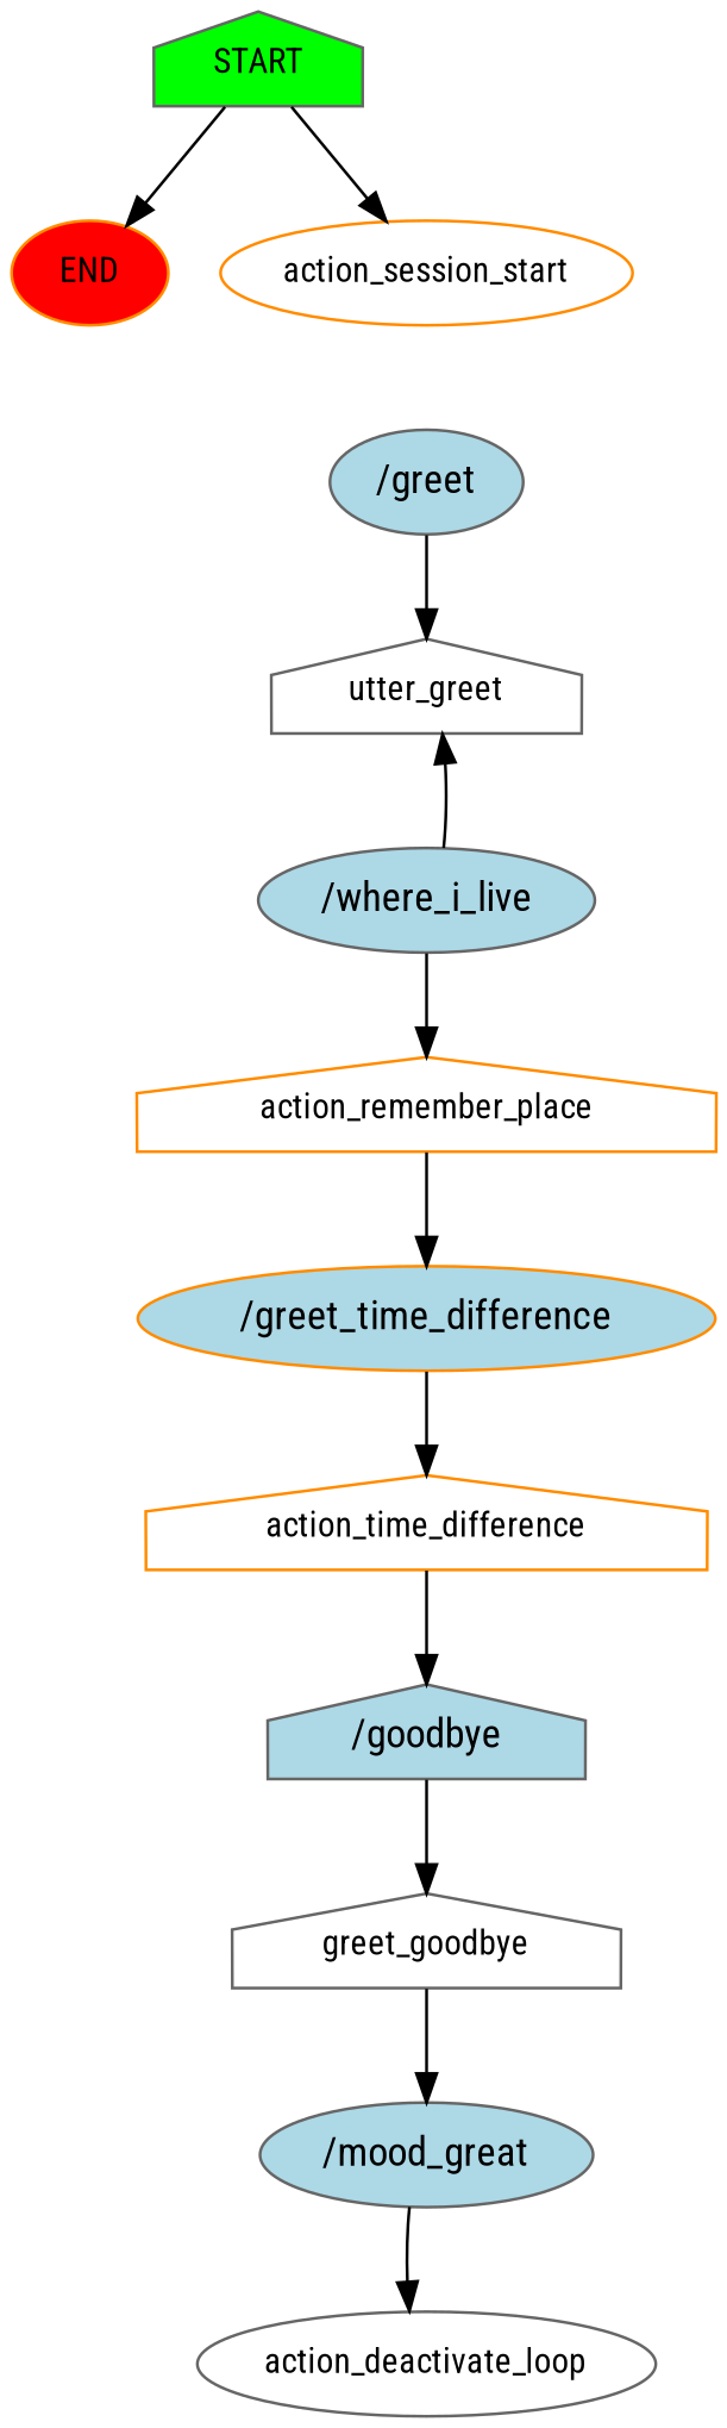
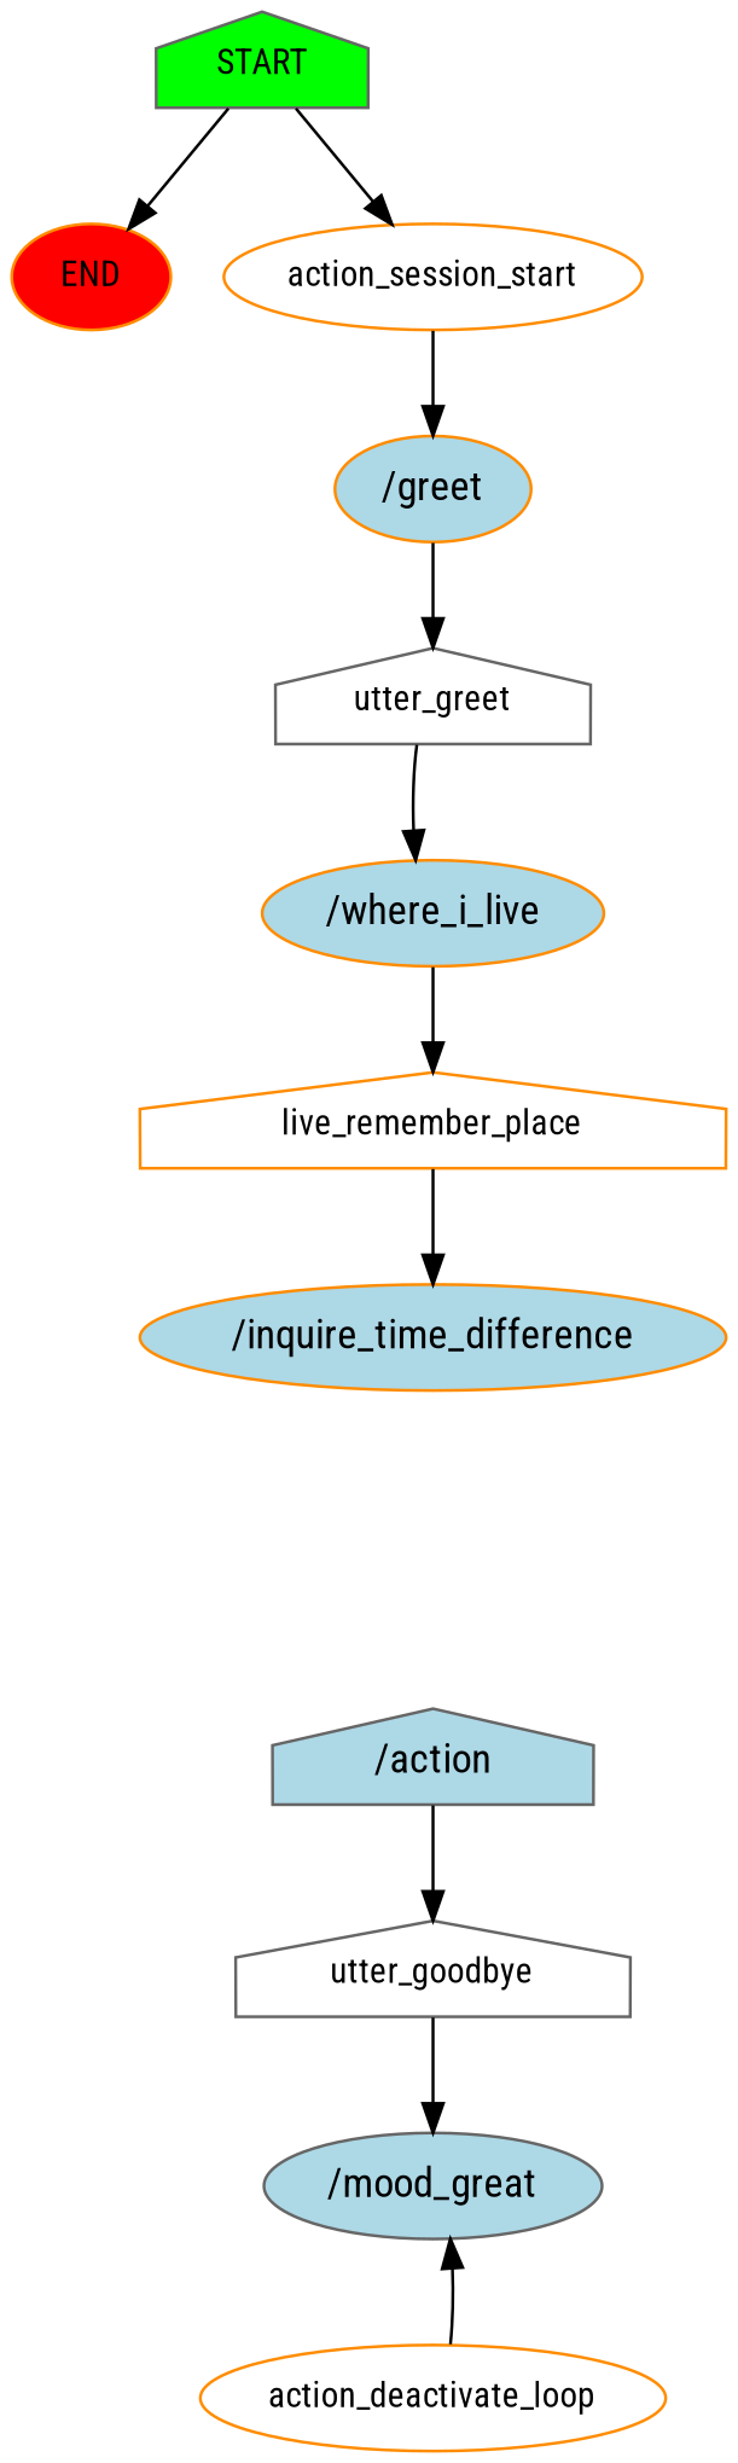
  digraph {
    fontname="Roboto Condensed"
    node [color=darkorange fontname="Roboto Condensed" fontsize=12 shape=ellipse style=filled]
    edge [fontname="Roboto Condensed"]
    n1 [color=gray40 fillcolor=green label=START shape=house]
    n2 [fillcolor=red label=END]
    n3 [label=action_session_start style=""]
-   n4 [color=gray40 fillcolor=lightblue label="/greet" fontsize=""]
+   n4 [fillcolor=lightblue label="/greet" fontsize=""]
    n5 [color=gray40 label=utter_greet shape=house style=""]
-   n6 [color=gray40 fillcolor=lightblue label="/where_i_live" fontsize=""]
-   n7 [label=action_remember_place shape=house style=""]
-   n8 [fillcolor=lightblue label="/greet_time_difference" fontsize=""]
-   n9 [label=action_time_difference shape=house style=""]
-   n10 [color=gray40 fillcolor=lightblue label="/goodbye" shape=house fontsize=""]
-   n11 [color=gray40 label=greet_goodbye shape=house style=""]
+   n6 [fillcolor=lightblue label="/where_i_live" fontsize=""]
+   n7 [label=live_remember_place shape=house style=""]
+   n8 [fillcolor=lightblue label="/inquire_time_difference" fontsize=""]
+   n10 [color=gray40 fillcolor=lightblue label="/action" shape=house fontsize=""]
+   n11 [color=gray40 label=utter_goodbye shape=house style=""]
    n12 [color=gray40 fillcolor=lightblue label="/mood_great" fontsize=""]
-   n13 [color=gray40 label=action_deactivate_loop style=""]
+   n13 [label=action_deactivate_loop style=""]
    n1 -> n2
    n1 -> n3
+   n3 -> n4
    n4 -> n5
-   n6 -> n5
+   n5 -> n6
    n6 -> n7
    n7 -> n8
-   n8 -> n9
-   n9 -> n10
    n10 -> n11
    n11 -> n12
-   n12 -> n13
+   n13 -> n12
  }
